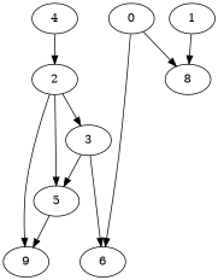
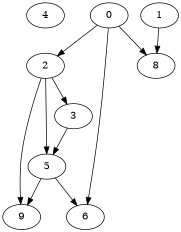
  strict digraph {
    fontname="DejaVu Serif"
    node [fontname="DejaVu Serif"]
    edge [fontname="DejaVu Serif"]
    0 [height=0.5 width=0.75]
    2 [height=0.5 width=0.75]
    6 [height=0.5 width=0.75]
    8 [height=0.5 width=0.75]
    3 [height=0.5 width=0.75]
    9 [height=0.5 width=0.75]
    5 [height=0.5 width=0.75]
    1 [height=0.5 width=0.75]
    4 [height=0.5 width=0.75]
-   4 -> 2
+   0 -> 2
    0 -> 6
    0 -> 8
    2 -> 3
    2 -> 9
    2 -> 5
-   3 -> 6
+   5 -> 6
    3 -> 5
    5 -> 9
    1 -> 8
  }
